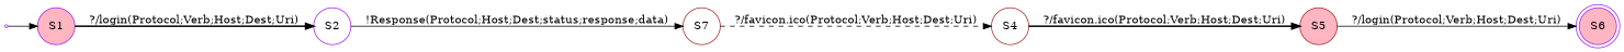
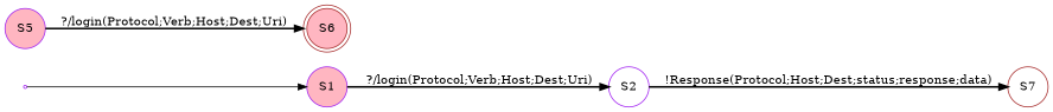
  digraph {
    rankdir=LR
    node [color=purple fillcolor=white shape=circle style=filled]
    edge [style=bold]
    S00 [shape=point]
    n2 [fillcolor=lightpink label=S1]
    n3 [label=S2]
    n4 [color=brown label=S7]
-   n5 [color=brown label=S4]
-   n6 [color=brown fillcolor=lightpink label=S5]
-   n7 [fillcolor=lightpink label=S6 shape=doublecircle]
+   n6 [fillcolor=lightpink label=S5]
+   n7 [color=brown fillcolor=lightpink label=S6 shape=doublecircle]
    S00 -> n2 [style=solid]
    n2 -> n3 [label="?/login(Protocol;Verb;Host;Dest;Uri)"]
-   n3 -> n4 [label="!Response(Protocol;Host;Dest;status;response;data)" style=solid]
-   n4 -> n5 [label="?/favicon.ico(Protocol;Verb;Host;Dest;Uri)" style=dashed]
-   n5 -> n6 [label="?/favicon.ico(Protocol;Verb;Host;Dest;Uri)"]
-   n6 -> n7 [label="?/login(Protocol;Verb;Host;Dest;Uri)" style=solid]
+   n3 -> n4 [label="!Response(Protocol;Host;Dest;status;response;data)"]
+   n6 -> n7 [label="?/login(Protocol;Verb;Host;Dest;Uri)"]
  }
